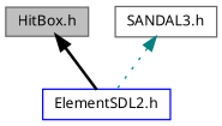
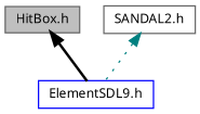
  digraph {
    fontname="Noto Sans"
    node [color=gray40 fillcolor=white fontname="Noto Sans" fontsize=10 shape=record style=filled]
    edge [dir=back fontname="Noto Sans" fontsize=10 labelfontname=Helvetica labelfontsize=10]
    n1 [fillcolor=grey75 fontcolor=black height=0.2 label="HitBox.h" width=0.4]
-   n2 [color=blue height=0.2 label="ElementSDL2.h" width=0.4]
-   n3 [height=0.2 label="SANDAL3.h" width=0.4]
+   n2 [color=blue height=0.2 label="ElementSDL9.h" width=0.4]
+   n3 [height=0.2 label="SANDAL2.h" width=0.4]
    n1 -> n2 [color=black style=bold]
    n3 -> n2 [color=teal style=dotted]
  }
